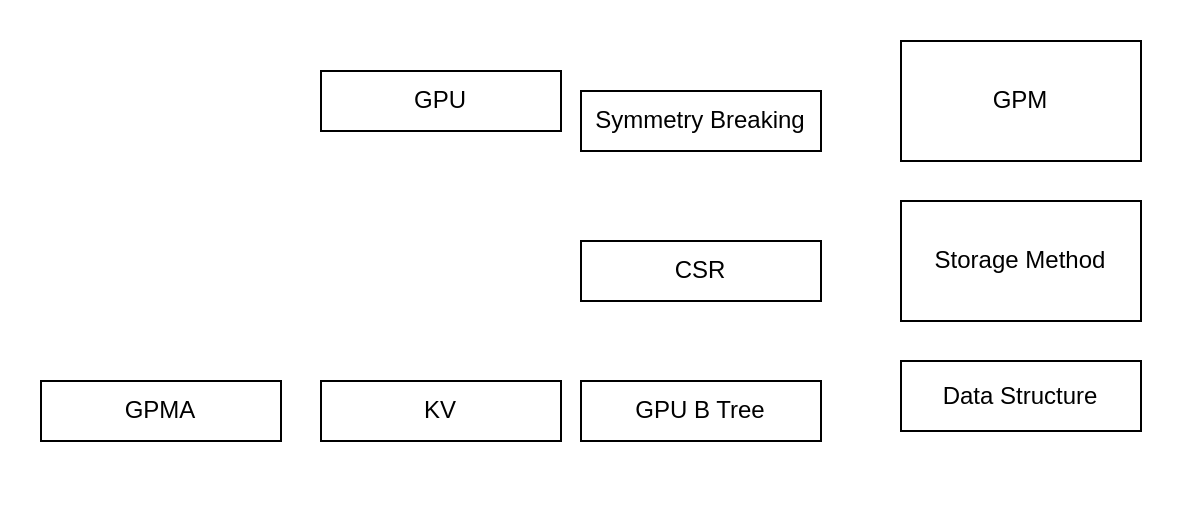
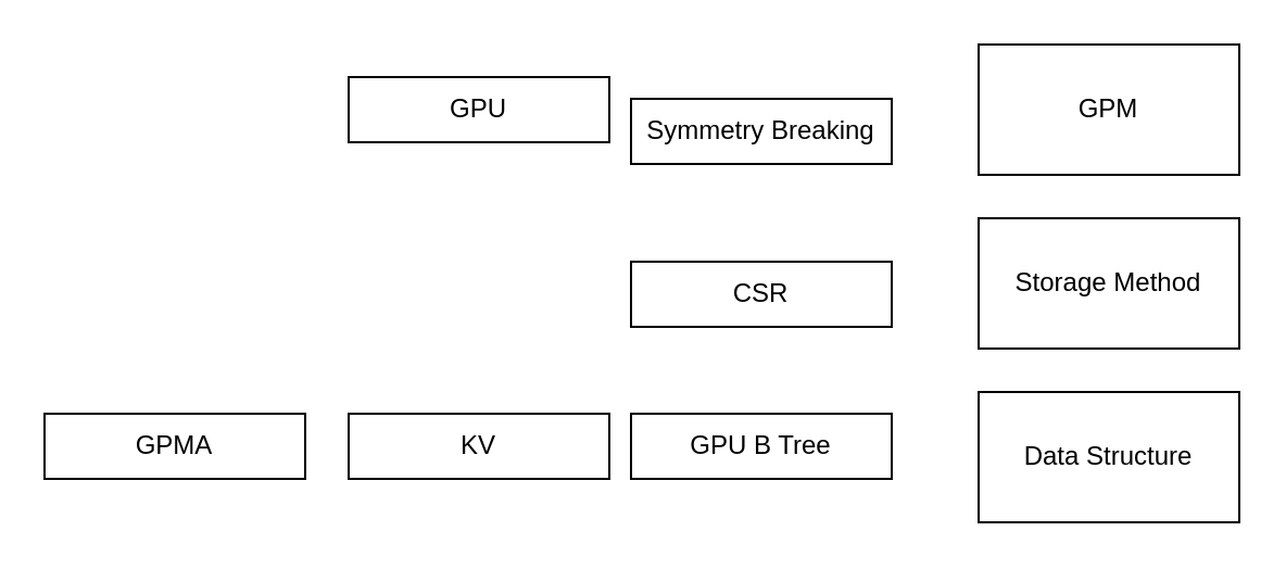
  <mxCell id="0" />
  <mxCell id="1" parent="0" />
  <mxCell id="2" value="GPU B Tree" style="rounded=0;whiteSpace=wrap;html=1;" vertex="1" parent="1"><mxGeometry x="290" y="190" width="120" height="30" as="geometry" /></mxCell>
  <mxCell id="3" value="GPM" style="rounded=0;whiteSpace=wrap;html=1;" vertex="1" parent="1"><mxGeometry x="450" y="20" width="120" height="60" as="geometry" /></mxCell>
- <mxCell id="4" value="Data Structure" style="rounded=0;whiteSpace=wrap;html=1;" vertex="1" parent="1"><mxGeometry x="450" y="180" width="120" height="35" as="geometry" /></mxCell>
+ <mxCell id="4" value="Data Structure" style="rounded=0;whiteSpace=wrap;html=1;" vertex="1" parent="1"><mxGeometry x="450" y="180" width="120" height="60" as="geometry" /></mxCell>
  <mxCell id="5" value="Storage Method" style="rounded=0;whiteSpace=wrap;html=1;" vertex="1" parent="1"><mxGeometry x="450" y="100" width="120" height="60" as="geometry" /></mxCell>
  <mxCell id="6" value="CSR" style="rounded=0;whiteSpace=wrap;html=1;" vertex="1" parent="1"><mxGeometry x="290" y="120" width="120" height="30" as="geometry" /></mxCell>
  <mxCell id="7" value="GPMA" style="rounded=0;whiteSpace=wrap;html=1;" vertex="1" parent="1"><mxGeometry x="20" y="190" width="120" height="30" as="geometry" /></mxCell>
  <mxCell id="8" value="KV" style="rounded=0;whiteSpace=wrap;html=1;" vertex="1" parent="1"><mxGeometry x="160" y="190" width="120" height="30" as="geometry" /></mxCell>
  <mxCell id="9" value="Symmetry Breaking" style="rounded=0;whiteSpace=wrap;html=1;" vertex="1" parent="1"><mxGeometry x="290" y="45" width="120" height="30" as="geometry" /></mxCell>
  <mxCell id="10" value="GPU" style="rounded=0;whiteSpace=wrap;html=1;" vertex="1" parent="1"><mxGeometry x="160" y="35" width="120" height="30" as="geometry" /></mxCell>
